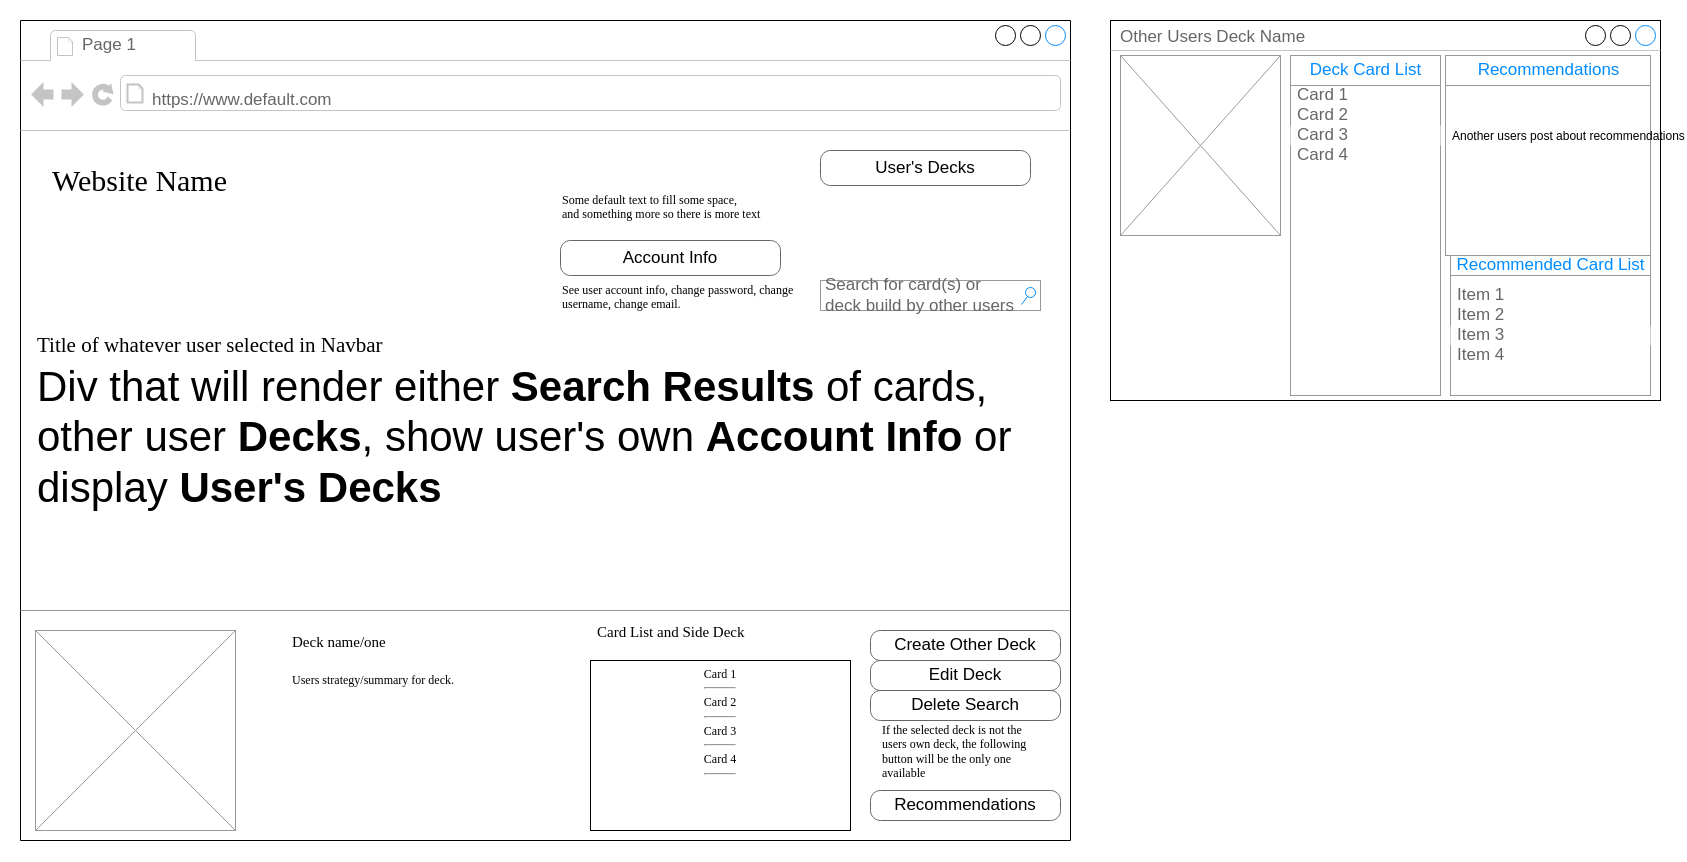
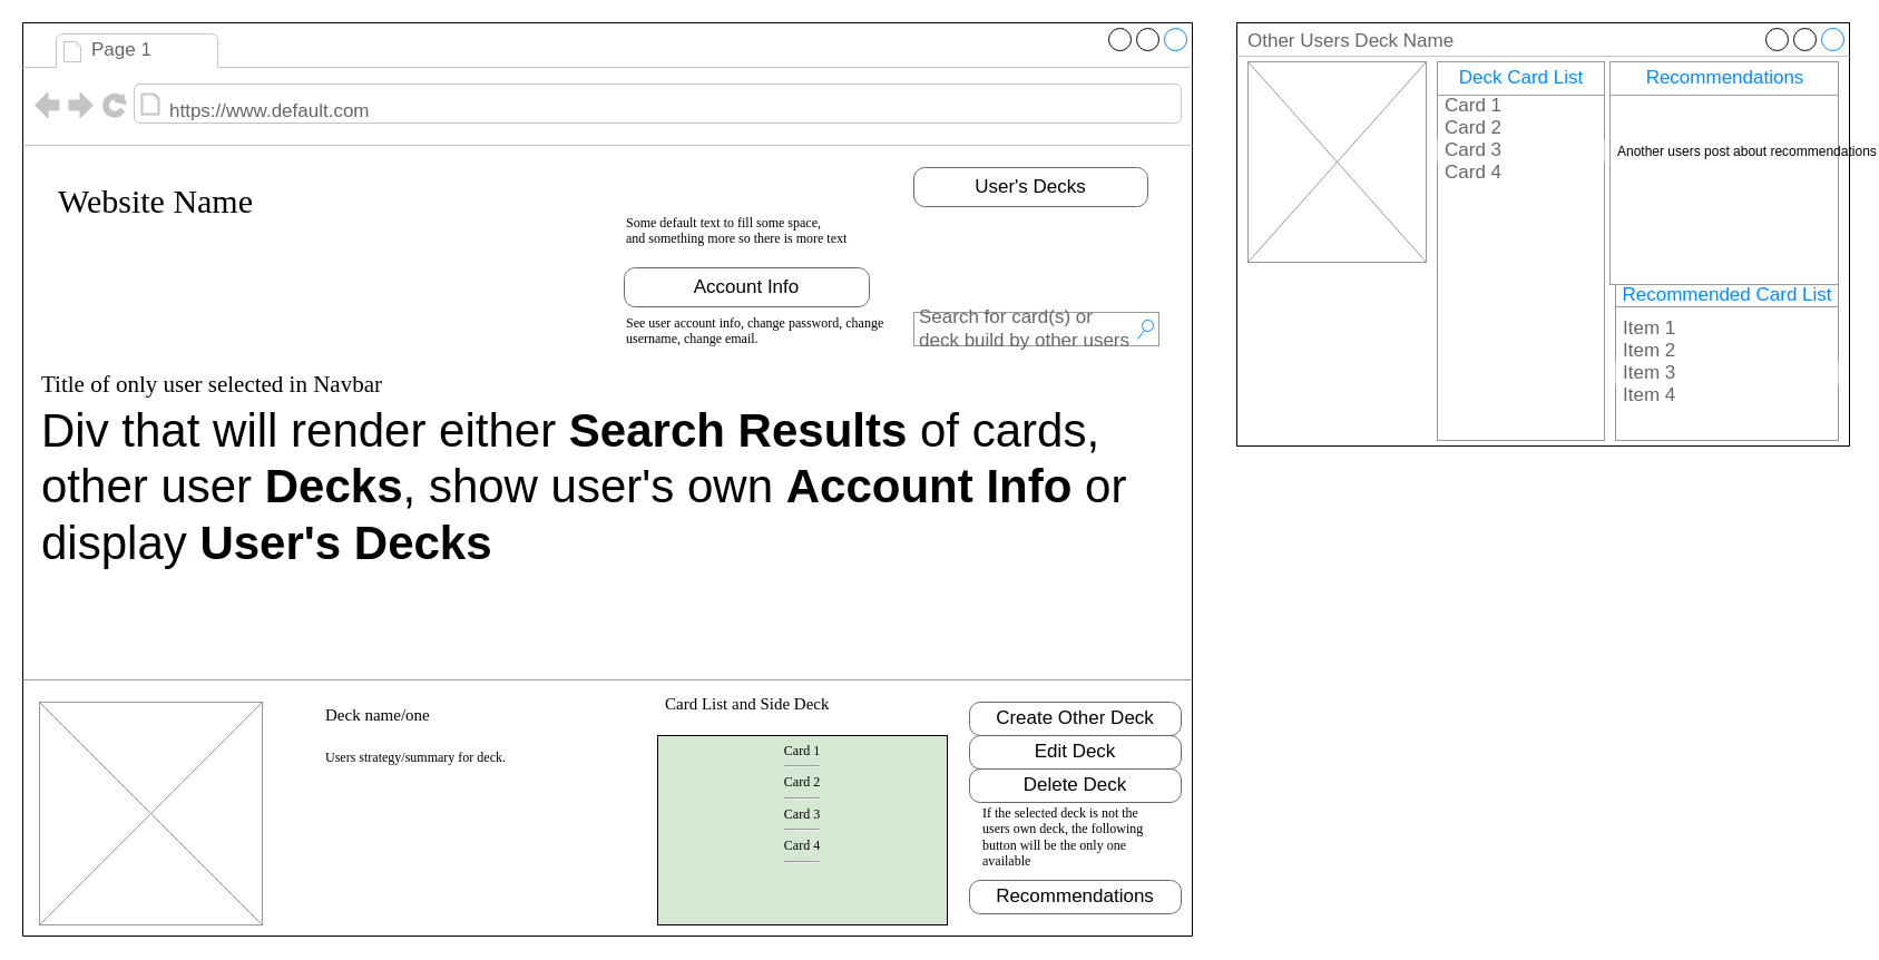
  <mxCell id="0" />
  <mxCell id="1" parent="0" />
  <mxCell id="2" value="" style="strokeWidth=1;shadow=0;dashed=0;align=center;html=1;shape=mxgraph.mockup.containers.browserWindow;rSize=0;mainText=,;recursiveResize=0;rounded=0;labelBackgroundColor=none;fontFamily=Verdana;fontSize=12;" parent="1" vertex="1"><mxGeometry x="20" y="20" width="1050" height="820" as="geometry" /></mxCell>
  <mxCell id="3" value="Page 1" style="strokeWidth=1;shadow=0;dashed=0;align=center;html=1;shape=mxgraph.mockup.containers.anchor;fontSize=17;fontColor=#666666;align=left;" parent="2" vertex="1"><mxGeometry x="60" y="12" width="110" height="26" as="geometry" /></mxCell>
  <mxCell id="4" value="https://www.default.com" style="strokeWidth=1;shadow=0;dashed=0;align=center;html=1;shape=mxgraph.mockup.containers.anchor;rSize=0;fontSize=17;fontColor=#666666;align=left;" parent="2" vertex="1"><mxGeometry x="130" y="60" width="315" height="40" as="geometry" /></mxCell>
  <mxCell id="5" value="Website Name" style="text;html=1;points=[];align=left;verticalAlign=top;spacingTop=-4;fontSize=30;fontFamily=Verdana" parent="2" vertex="1"><mxGeometry x="30" y="140" width="340" height="50" as="geometry" /></mxCell>
  <mxCell id="6" value="Some default text to fill some space, and&amp;nbsp;&lt;span&gt;something more so there is more text&lt;/span&gt;" style="text;html=1;points=[];align=left;verticalAlign=top;spacingTop=-4;fontSize=12;fontFamily=Verdana;whiteSpace=wrap;" parent="2" vertex="1"><mxGeometry x="540" y="170" width="240" height="40" as="geometry" /></mxCell>
  <mxCell id="7" value="See user account info, change password, change username, change email." style="text;html=1;points=[];align=left;verticalAlign=top;spacingTop=-4;fontSize=12;fontFamily=Verdana;whiteSpace=wrap;" parent="2" vertex="1"><mxGeometry x="540" y="260" width="240" height="50" as="geometry" /></mxCell>
  <mxCell id="8" value="Search for card(s) or &lt;br&gt;deck build by other users" style="strokeWidth=1;shadow=0;dashed=0;align=center;html=1;shape=mxgraph.mockup.forms.searchBox;strokeColor=#999999;mainText=;strokeColor2=#008cff;fontColor=#666666;fontSize=17;align=left;spacingLeft=3;rounded=0;labelBackgroundColor=none;" parent="2" vertex="1"><mxGeometry x="800" y="260" width="220" height="30" as="geometry" /></mxCell>
  <mxCell id="9" value="" style="verticalLabelPosition=bottom;shadow=0;dashed=0;align=center;html=1;verticalAlign=top;strokeWidth=1;shape=mxgraph.mockup.markup.line;strokeColor=#999999;rounded=0;labelBackgroundColor=none;fillColor=#ffffff;fontFamily=Verdana;fontSize=12;fontColor=#000000;" parent="2" vertex="1"><mxGeometry y="330" width="1050" as="geometry" /></mxCell>
- <mxCell id="10" value="&lt;font style=&quot;font-size: 21px&quot;&gt;Title of whatever user selected in Navbar&lt;/font&gt;" style="text;html=1;points=[];align=left;verticalAlign=top;spacingTop=-4;fontSize=15;fontFamily=Verdana" parent="2" vertex="1"><mxGeometry x="15" y="310" width="445" height="30" as="geometry" /></mxCell>
+ <mxCell id="10" value="&lt;font style=&quot;font-size: 21px&quot;&gt;Title of only user selected in Navbar&lt;/font&gt;" style="text;html=1;points=[];align=left;verticalAlign=top;spacingTop=-4;fontSize=15;fontFamily=Verdana" parent="2" vertex="1"><mxGeometry x="15" y="310" width="445" height="30" as="geometry" /></mxCell>
  <mxCell id="11" value="&lt;font style=&quot;font-size: 42px&quot;&gt;Div that will render either &lt;b&gt;Search Results&lt;/b&gt; of cards, other user &lt;b&gt;Decks&lt;/b&gt;, show user's own &lt;b&gt;Account Info&lt;/b&gt; or display &lt;b&gt;User's Decks&lt;/b&gt;&lt;/font&gt;" style="text;spacingTop=-5;whiteSpace=wrap;html=1;align=left;fontSize=12;fontFamily=Helvetica;fillColor=none;strokeColor=none;rounded=0;shadow=1;labelBackgroundColor=none;" parent="2" vertex="1"><mxGeometry x="15" y="340" width="1015" height="240" as="geometry" /></mxCell>
  <mxCell id="12" value="Edit Deck" style="strokeWidth=1;shadow=0;dashed=0;align=center;html=1;shape=mxgraph.mockup.buttons.button;strokeColor=#666666;mainText=;buttonStyle=round;fontSize=17;fontStyle=0;fillColor=none;whiteSpace=wrap;rounded=0;labelBackgroundColor=none;" parent="2" vertex="1"><mxGeometry x="850" y="640" width="190" height="30" as="geometry" /></mxCell>
  <mxCell id="13" value="Recommendations" style="strokeWidth=1;shadow=0;dashed=0;align=center;html=1;shape=mxgraph.mockup.buttons.button;strokeColor=#666666;mainText=;buttonStyle=round;fontSize=17;fontStyle=0;fillColor=none;whiteSpace=wrap;rounded=0;labelBackgroundColor=none;" parent="2" vertex="1"><mxGeometry x="850" y="770" width="190" height="30" as="geometry" /></mxCell>
  <mxCell id="14" value="" style="verticalLabelPosition=bottom;shadow=0;dashed=0;align=center;html=1;verticalAlign=top;strokeWidth=1;shape=mxgraph.mockup.markup.line;strokeColor=#999999;rounded=0;labelBackgroundColor=none;fillColor=#ffffff;fontFamily=Verdana;fontSize=12;fontColor=#000000;" parent="2" vertex="1"><mxGeometry y="580" width="1050" height="20" as="geometry" /></mxCell>
  <mxCell id="15" value="" style="verticalLabelPosition=bottom;shadow=0;dashed=0;align=center;html=1;verticalAlign=top;strokeWidth=1;shape=mxgraph.mockup.graphics.simpleIcon;strokeColor=#999999;fillColor=#ffffff;rounded=0;labelBackgroundColor=none;fontFamily=Verdana;fontSize=12;fontColor=#000000;" parent="2" vertex="1"><mxGeometry x="15" y="610" width="200" height="200" as="geometry" /></mxCell>
  <mxCell id="16" value="Deck name/one" style="text;html=1;points=[];align=left;verticalAlign=top;spacingTop=-4;fontSize=15;fontFamily=Verdana" parent="2" vertex="1"><mxGeometry x="270" y="610" width="170" height="30" as="geometry" /></mxCell>
  <mxCell id="17" value="Card List and Side Deck" style="text;html=1;points=[];align=left;verticalAlign=top;spacingTop=-4;fontSize=15;fontFamily=Verdana" parent="2" vertex="1"><mxGeometry x="575" y="600" width="195" height="30" as="geometry" /></mxCell>
- <mxCell id="18" value="&lt;div style=&quot;text-align: justify&quot;&gt;Card 1&lt;/div&gt;&lt;div style=&quot;text-align: justify&quot;&gt;&lt;hr id=&quot;null&quot; style=&quot;text-align: justify&quot;&gt;&lt;span&gt;&lt;div style=&quot;text-align: justify&quot;&gt;Card 2&lt;/div&gt;&lt;/span&gt;&lt;/div&gt;&lt;hr id=&quot;null&quot; style=&quot;text-align: justify&quot;&gt;&lt;span&gt;&lt;div style=&quot;text-align: justify&quot;&gt;Card 3&lt;/div&gt;&lt;/span&gt;&lt;hr id=&quot;null&quot; style=&quot;text-align: justify&quot;&gt;&lt;span&gt;&lt;div style=&quot;text-align: justify&quot;&gt;Card 4&lt;/div&gt;&lt;/span&gt;&lt;hr id=&quot;null&quot; style=&quot;text-align: left&quot;&gt;" style="whiteSpace=wrap;html=1;rounded=0;shadow=0;labelBackgroundColor=none;strokeWidth=1;fontFamily=Verdana;fontSize=12;align=center;verticalAlign=top;" parent="2" vertex="1"><mxGeometry x="570" y="640" width="260" height="170" as="geometry" /></mxCell>
+ <mxCell id="18" value="&lt;div style=&quot;text-align: justify&quot;&gt;Card 1&lt;/div&gt;&lt;div style=&quot;text-align: justify&quot;&gt;&lt;hr id=&quot;null&quot; style=&quot;text-align: justify&quot;&gt;&lt;span&gt;&lt;div style=&quot;text-align: justify&quot;&gt;Card 2&lt;/div&gt;&lt;/span&gt;&lt;/div&gt;&lt;hr id=&quot;null&quot; style=&quot;text-align: justify&quot;&gt;&lt;span&gt;&lt;div style=&quot;text-align: justify&quot;&gt;Card 3&lt;/div&gt;&lt;/span&gt;&lt;hr id=&quot;null&quot; style=&quot;text-align: justify&quot;&gt;&lt;span&gt;&lt;div style=&quot;text-align: justify&quot;&gt;Card 4&lt;/div&gt;&lt;/span&gt;&lt;hr id=&quot;null&quot; style=&quot;text-align: left&quot;&gt;" style="whiteSpace=wrap;html=1;rounded=0;shadow=0;labelBackgroundColor=none;strokeWidth=1;fontFamily=Verdana;fontSize=12;align=center;verticalAlign=top;fillColor=#d5e8d4;" parent="2" vertex="1"><mxGeometry x="570" y="640" width="260" height="170" as="geometry" /></mxCell>
  <mxCell id="19" value="Users strategy/summary for deck." style="text;html=1;points=[];align=left;verticalAlign=top;spacingTop=-4;fontSize=12;fontFamily=Verdana;whiteSpace=wrap;" parent="2" vertex="1"><mxGeometry x="270" y="650" width="260" height="20" as="geometry" /></mxCell>
- <mxCell id="20" value="Delete Search" style="strokeWidth=1;shadow=0;dashed=0;align=center;html=1;shape=mxgraph.mockup.buttons.button;strokeColor=#666666;mainText=;buttonStyle=round;fontSize=17;fontStyle=0;fillColor=none;whiteSpace=wrap;rounded=0;labelBackgroundColor=none;" vertex="1" parent="2"><mxGeometry x="850" y="670" width="190" height="30" as="geometry" /></mxCell>
+ <mxCell id="20" value="Delete Deck" style="strokeWidth=1;shadow=0;dashed=0;align=center;html=1;shape=mxgraph.mockup.buttons.button;strokeColor=#666666;mainText=;buttonStyle=round;fontSize=17;fontStyle=0;fillColor=none;whiteSpace=wrap;rounded=0;labelBackgroundColor=none;" vertex="1" parent="2"><mxGeometry x="850" y="670" width="190" height="30" as="geometry" /></mxCell>
  <mxCell id="21" value="If the selected deck is not the users own deck, the following button will be the only one available" style="text;html=1;points=[];align=left;verticalAlign=top;spacingTop=-4;fontSize=12;fontFamily=Verdana;whiteSpace=wrap;" vertex="1" parent="2"><mxGeometry x="860" y="700" width="160" height="70" as="geometry" /></mxCell>
  <mxCell id="22" value="Create Other Deck" style="strokeWidth=1;shadow=0;dashed=0;align=center;html=1;shape=mxgraph.mockup.buttons.button;strokeColor=#666666;mainText=;buttonStyle=round;fontSize=17;fontStyle=0;fillColor=none;whiteSpace=wrap;rounded=0;labelBackgroundColor=none;" vertex="1" parent="2"><mxGeometry x="850" y="610" width="190" height="30" as="geometry" /></mxCell>
  <mxCell id="23" value="&lt;font color=&quot;#000000&quot; style=&quot;font-weight: normal&quot;&gt;Account Info&lt;/font&gt;" style="strokeWidth=1;shadow=0;dashed=0;align=center;html=1;shape=mxgraph.mockup.buttons.button;strokeColor=#666666;fontColor=#ffffff;mainText=;buttonStyle=round;fontSize=17;fontStyle=1;whiteSpace=wrap;fillColor=#FFFFFF;" vertex="1" parent="2"><mxGeometry x="540" y="220" width="220" height="35" as="geometry" /></mxCell>
  <mxCell id="24" value="&lt;font color=&quot;#000000&quot; style=&quot;font-weight: normal&quot;&gt;User's Decks&lt;/font&gt;" style="strokeWidth=1;shadow=0;dashed=0;align=center;html=1;shape=mxgraph.mockup.buttons.button;strokeColor=#666666;fontColor=#ffffff;mainText=;buttonStyle=round;fontSize=17;fontStyle=1;whiteSpace=wrap;fillColor=#FFFFFF;" vertex="1" parent="2"><mxGeometry x="800" y="130" width="210" height="35" as="geometry" /></mxCell>
  <mxCell id="25" value="Other Users Deck Name" style="strokeWidth=1;shadow=0;dashed=0;align=center;html=1;shape=mxgraph.mockup.containers.window;align=left;verticalAlign=top;spacingLeft=8;strokeColor2=#008cff;strokeColor3=#c4c4c4;fontColor=#666666;mainText=;fontSize=17;labelBackgroundColor=none;fillColor=#FFFFFF;" vertex="1" parent="1"><mxGeometry x="1110" y="20" width="550" height="380" as="geometry" /></mxCell>
  <mxCell id="26" value="" style="strokeWidth=1;shadow=0;dashed=0;align=center;html=1;shape=mxgraph.mockup.forms.rrect;rSize=0;strokeColor=#999999;fillColor=#ffffff;" vertex="1" parent="1"><mxGeometry x="1290" y="55" width="150" height="340" as="geometry" /></mxCell>
  <mxCell id="27" value="Deck Card List" style="strokeWidth=1;shadow=0;dashed=0;align=center;html=1;shape=mxgraph.mockup.forms.rrect;rSize=0;strokeColor=#999999;fontColor=#008cff;fontSize=17;fillColor=#ffffff;resizeWidth=1;" vertex="1" parent="26"><mxGeometry width="150" height="30" relative="1" as="geometry" /></mxCell>
  <mxCell id="28" value="Card 1" style="strokeWidth=1;shadow=0;dashed=0;align=center;html=1;shape=mxgraph.mockup.forms.anchor;fontSize=17;fontColor=#666666;align=left;spacingLeft=5;resizeWidth=1;" vertex="1" parent="26"><mxGeometry width="150" height="20" relative="1" as="geometry"><mxPoint y="30" as="offset" /></mxGeometry></mxCell>
  <mxCell id="29" value="Card 2" style="strokeWidth=1;shadow=0;dashed=0;align=center;html=1;shape=mxgraph.mockup.forms.anchor;fontSize=17;fontColor=#666666;align=left;spacingLeft=5;resizeWidth=1;" vertex="1" parent="26"><mxGeometry width="150" height="20" relative="1" as="geometry"><mxPoint y="50" as="offset" /></mxGeometry></mxCell>
  <mxCell id="30" value="&lt;span style=&quot;background-color: rgb(255 , 255 , 255)&quot;&gt;Card 3&lt;/span&gt;" style="strokeWidth=1;shadow=0;dashed=0;align=center;html=1;shape=mxgraph.mockup.forms.rrect;rSize=0;fontSize=17;fontColor=#666666;align=left;spacingLeft=5;strokeColor=none;resizeWidth=1;fillColor=#FFFFFF;" vertex="1" parent="26"><mxGeometry width="150" height="20" relative="1" as="geometry"><mxPoint y="70" as="offset" /></mxGeometry></mxCell>
  <mxCell id="31" value="Card 4" style="strokeWidth=1;shadow=0;dashed=0;align=center;html=1;shape=mxgraph.mockup.forms.anchor;fontSize=17;fontColor=#666666;align=left;spacingLeft=5;resizeWidth=1;" vertex="1" parent="26"><mxGeometry width="150" height="20" relative="1" as="geometry"><mxPoint y="90" as="offset" /></mxGeometry></mxCell>
  <mxCell id="32" value="" style="verticalLabelPosition=bottom;shadow=0;dashed=0;align=center;html=1;verticalAlign=top;strokeWidth=1;shape=mxgraph.mockup.graphics.simpleIcon;strokeColor=#999999;fillColor=#FFFFFF;" vertex="1" parent="1"><mxGeometry x="1120" y="55" width="160" height="180" as="geometry" /></mxCell>
  <mxCell id="33" value="" style="strokeWidth=1;shadow=0;dashed=0;align=center;html=1;shape=mxgraph.mockup.forms.rrect;rSize=0;strokeColor=#999999;fillColor=#ffffff;" vertex="1" parent="1"><mxGeometry x="1450" y="255" width="200" height="140" as="geometry" /></mxCell>
  <mxCell id="34" value="Recommended Card List" style="strokeWidth=1;shadow=0;dashed=0;align=center;html=1;shape=mxgraph.mockup.forms.rrect;rSize=0;strokeColor=#999999;fontColor=#008cff;fontSize=17;fillColor=#ffffff;resizeWidth=1;" vertex="1" parent="33"><mxGeometry width="200" height="20" relative="1" as="geometry"><mxPoint as="offset" /></mxGeometry></mxCell>
  <mxCell id="35" value="Item 1" style="strokeWidth=1;shadow=0;dashed=0;align=center;html=1;shape=mxgraph.mockup.forms.anchor;fontSize=17;fontColor=#666666;align=left;spacingLeft=5;resizeWidth=1;" vertex="1" parent="33"><mxGeometry width="200" height="20" relative="1" as="geometry"><mxPoint y="30" as="offset" /></mxGeometry></mxCell>
  <mxCell id="36" value="Item 2" style="strokeWidth=1;shadow=0;dashed=0;align=center;html=1;shape=mxgraph.mockup.forms.anchor;fontSize=17;fontColor=#666666;align=left;spacingLeft=5;resizeWidth=1;" vertex="1" parent="33"><mxGeometry width="200" height="20" relative="1" as="geometry"><mxPoint y="50" as="offset" /></mxGeometry></mxCell>
  <mxCell id="37" value="Item 3" style="strokeWidth=1;shadow=0;dashed=0;align=center;html=1;shape=mxgraph.mockup.forms.rrect;rSize=0;fontSize=17;fontColor=#666666;align=left;spacingLeft=5;strokeColor=none;resizeWidth=1;fillColor=#FFFFFF;" vertex="1" parent="33"><mxGeometry width="200" height="20" relative="1" as="geometry"><mxPoint y="70" as="offset" /></mxGeometry></mxCell>
  <mxCell id="38" value="Item 4" style="strokeWidth=1;shadow=0;dashed=0;align=center;html=1;shape=mxgraph.mockup.forms.anchor;fontSize=17;fontColor=#666666;align=left;spacingLeft=5;resizeWidth=1;" vertex="1" parent="33"><mxGeometry width="200" height="20" relative="1" as="geometry"><mxPoint y="90" as="offset" /></mxGeometry></mxCell>
  <mxCell id="39" value="" style="strokeWidth=1;shadow=0;dashed=0;align=center;html=1;shape=mxgraph.mockup.forms.rrect;rSize=0;strokeColor=#999999;fillColor=#ffffff;" vertex="1" parent="1"><mxGeometry x="1445" y="55" width="205" height="200" as="geometry" /></mxCell>
  <mxCell id="40" value="Recommendations" style="strokeWidth=1;shadow=0;dashed=0;align=center;html=1;shape=mxgraph.mockup.forms.rrect;rSize=0;strokeColor=#999999;fontColor=#008cff;fontSize=17;fillColor=#ffffff;resizeWidth=1;" vertex="1" parent="39"><mxGeometry width="205" height="30" relative="1" as="geometry" /></mxCell>
  <mxCell id="41" value="&lt;span style=&quot;color: rgb(0 , 0 , 0) ; font-size: 12px&quot;&gt;Another users post about recommendations&lt;/span&gt;" style="strokeWidth=1;shadow=0;dashed=0;align=center;html=1;shape=mxgraph.mockup.forms.anchor;fontSize=17;fontColor=#666666;align=left;spacingLeft=5;resizeWidth=1;" vertex="1" parent="39"><mxGeometry width="200" height="90" relative="1" as="geometry"><mxPoint y="35" as="offset" /></mxGeometry></mxCell>
